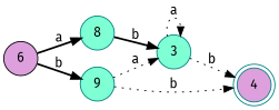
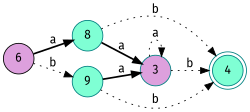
  digraph {
    fontname="Fira Sans"
    rankdir=LR
    node [color=teal fillcolor=plum fontname="Fira Sans" shape=circle style=filled]
    edge [fontname="Fira Sans" style=dotted]
-   4 [shape=doublecircle]
+   4 [fillcolor=aquamarine shape=doublecircle]
    n2 [color=black label=6]
    n3 [fillcolor=aquamarine label=8]
    n4 [fillcolor=aquamarine label=9]
-   3 [fillcolor=aquamarine]
+   3
    n2 -> n3 [label=a style=bold]
-   n2 -> n4 [label=b style=bold]
-   n3 -> 3 [label=b style=bold]
+   n2 -> n4 [label=b]
+   n3 -> 4 [label=b]
+   n3 -> 3 [label=a style=bold]
    n4 -> 4 [label=b]
-   n4 -> 3 [label=a]
+   n4 -> 3 [label=a style=bold]
    3 -> 4 [label=b]
    3 -> 3 [label=a]
  }
